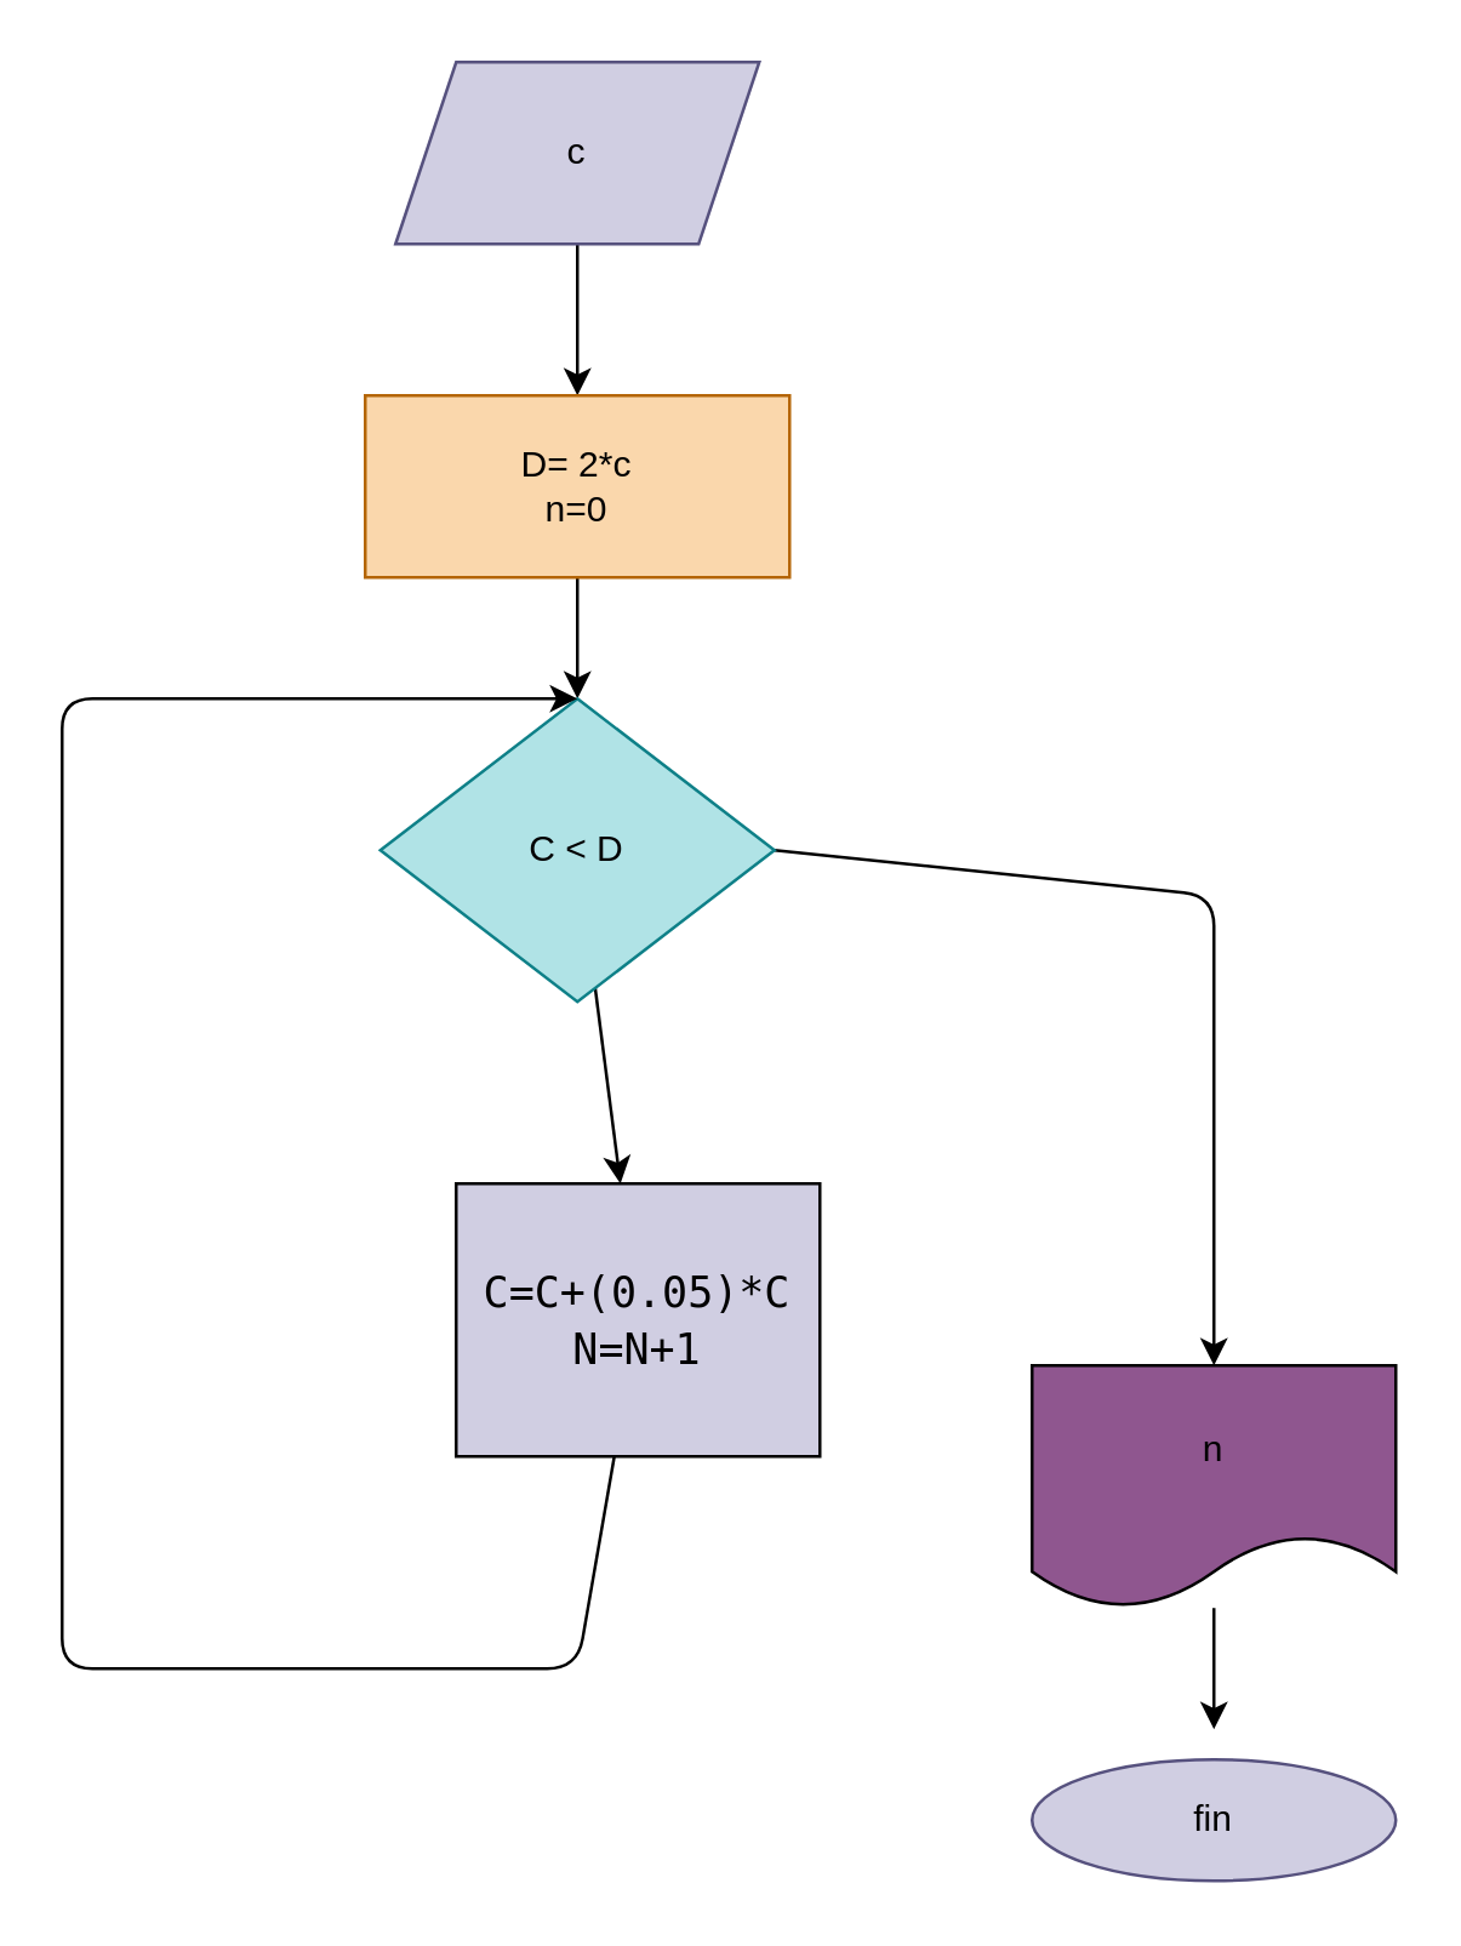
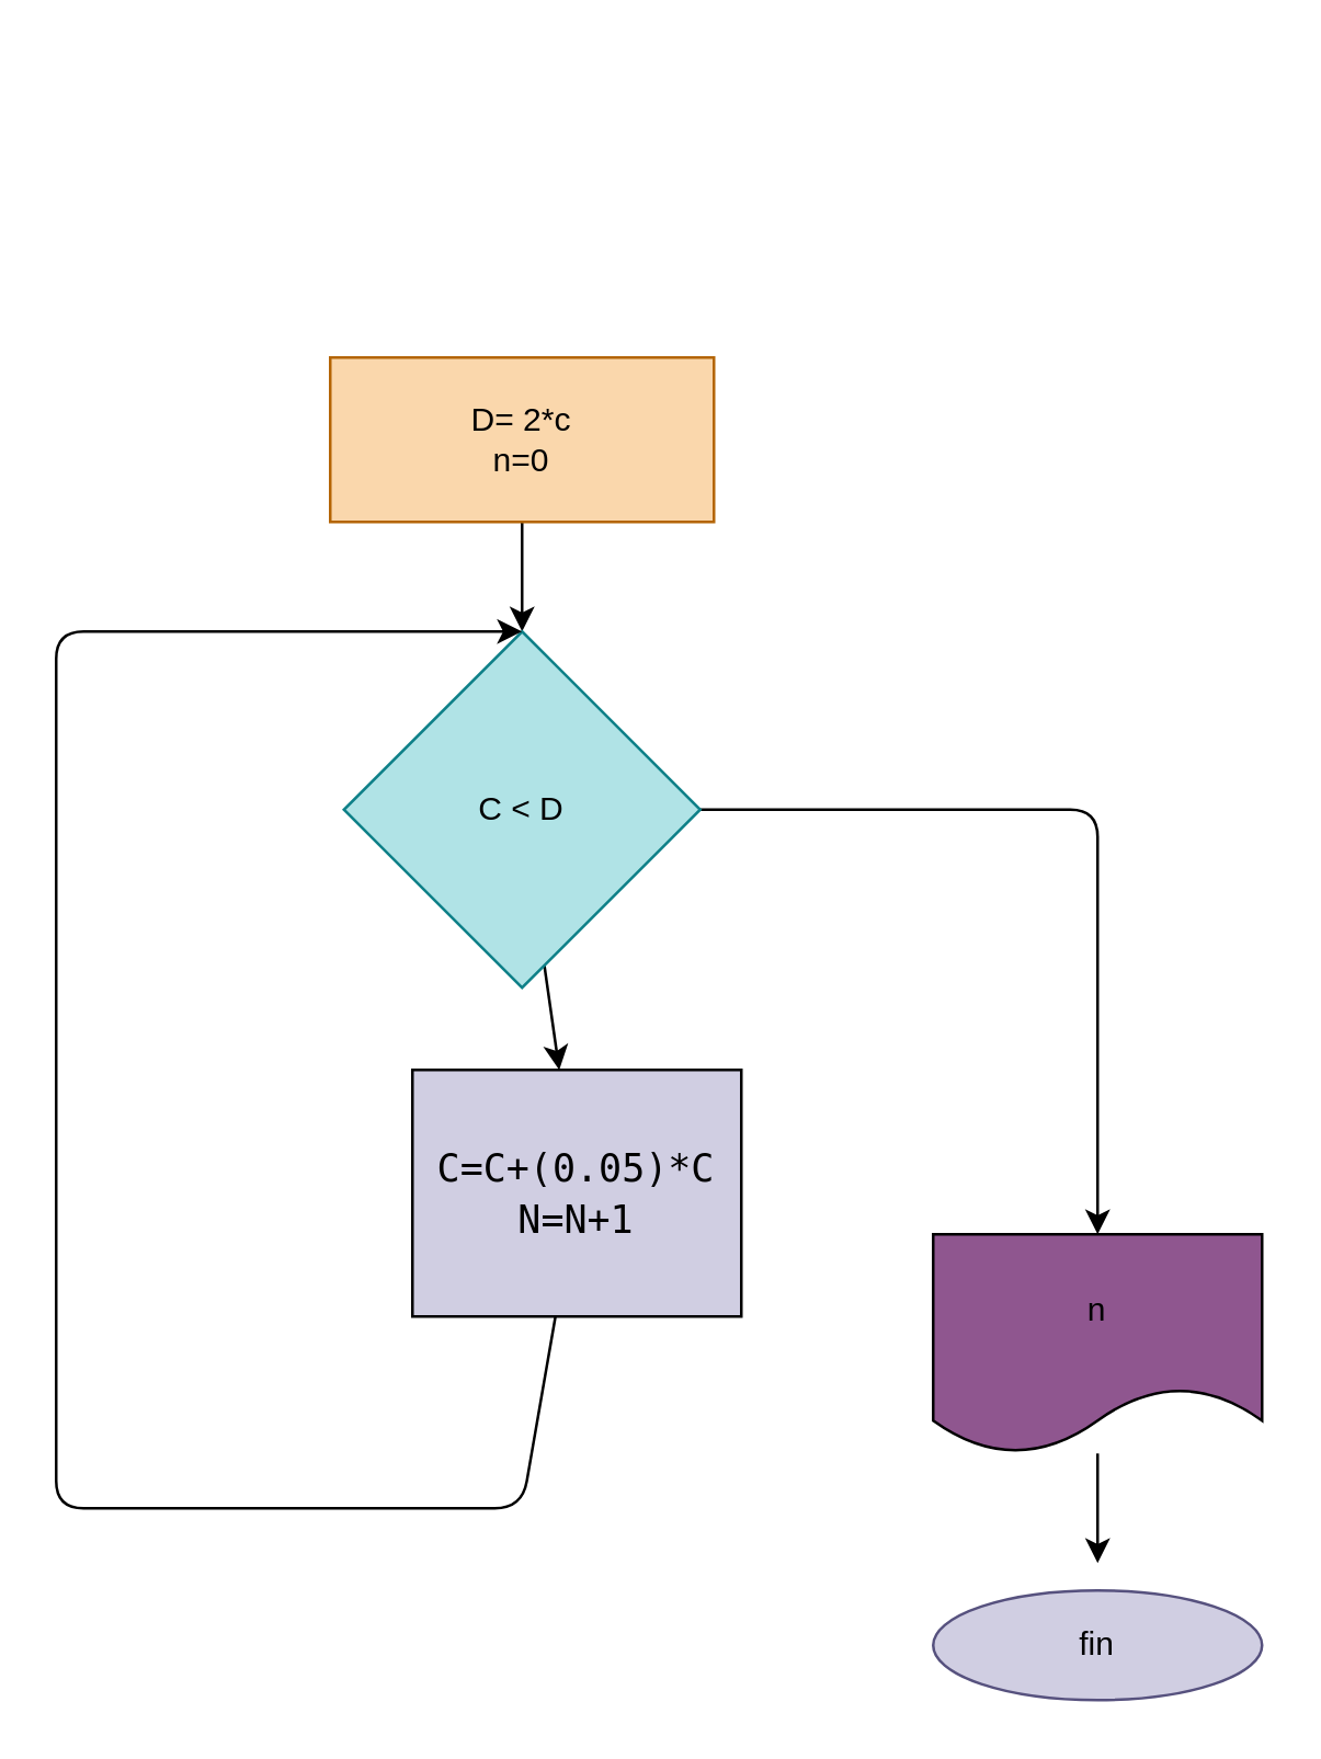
  <mxCell id="0" />
  <mxCell id="1" parent="0" />
- <mxCell id="2" value="" style="edgeStyle=none;html=1;" parent="1" source="3" target="5" edge="1"><mxGeometry relative="1" as="geometry" /></mxCell>
- <mxCell id="3" value="&lt;font color=&quot;#000000&quot;&gt;c&lt;/font&gt;" style="shape=parallelogram;perimeter=parallelogramPerimeter;whiteSpace=wrap;html=1;fixedSize=1;fillColor=#d0cee2;strokeColor=#56517e;" parent="1" vertex="1"><mxGeometry x="130" y="20" width="120" height="60" as="geometry" /></mxCell>
  <mxCell id="4" value="" style="edgeStyle=none;html=1;" parent="1" source="5" target="8" edge="1"><mxGeometry relative="1" as="geometry" /></mxCell>
  <mxCell id="5" value="&lt;font color=&quot;#000000&quot;&gt;D= 2*c&lt;br&gt;n=0&lt;/font&gt;" style="whiteSpace=wrap;html=1;fillColor=#fad7ac;strokeColor=#b46504;" parent="1" vertex="1"><mxGeometry x="120" y="130" width="140" height="60" as="geometry" /></mxCell>
  <mxCell id="6" value="" style="edgeStyle=none;html=1;" parent="1" source="8" target="10" edge="1"><mxGeometry relative="1" as="geometry" /></mxCell>
  <mxCell id="7" style="edgeStyle=none;html=1;exitX=1;exitY=0.5;exitDx=0;exitDy=0;" parent="1" source="8" edge="1"><mxGeometry relative="1" as="geometry"><mxPoint x="400" y="450" as="targetPoint" /><Array as="points"><mxPoint x="400" y="295" /></Array></mxGeometry></mxCell>
- <mxCell id="8" value="&lt;font color=&quot;#000000&quot;&gt;C &amp;lt; D&lt;/font&gt;" style="rhombus;whiteSpace=wrap;html=1;fillColor=#b0e3e6;strokeColor=#0e8088;" parent="1" vertex="1"><mxGeometry x="125" y="230" width="130" height="100" as="geometry" /></mxCell>
+ <mxCell id="8" value="&lt;font color=&quot;#000000&quot;&gt;C &amp;lt; D&lt;/font&gt;" style="rhombus;whiteSpace=wrap;html=1;fillColor=#b0e3e6;strokeColor=#0e8088;" parent="1" vertex="1"><mxGeometry x="125" y="230" width="130" height="130" as="geometry" /></mxCell>
  <mxCell id="9" style="edgeStyle=none;html=1;entryX=0.5;entryY=0;entryDx=0;entryDy=0;" parent="1" source="10" target="8" edge="1"><mxGeometry relative="1" as="geometry"><mxPoint x="20" y="210" as="targetPoint" /><Array as="points"><mxPoint x="190" y="550" /><mxPoint x="20" y="550" /><mxPoint x="20" y="230" /></Array></mxGeometry></mxCell>
  <mxCell id="10" value="&lt;div style=&quot;font-family: &amp;#34;droid sans mono&amp;#34; , &amp;#34;monospace&amp;#34; , monospace ; font-weight: normal ; font-size: 14px ; line-height: 19px&quot;&gt;&lt;div&gt;&lt;font color=&quot;#000000&quot;&gt;C=C+(0.05)*C&lt;/font&gt;&lt;/div&gt;&lt;div&gt;    &lt;font color=&quot;#000000&quot;&gt;N=N+1&lt;/font&gt;&lt;/div&gt;&lt;/div&gt;" style="whiteSpace=wrap;html=1;fillColor=#d0cee2;strokeColor=#000000;" parent="1" vertex="1"><mxGeometry x="150" y="390" width="120" height="90" as="geometry" /></mxCell>
  <mxCell id="11" style="edgeStyle=none;html=1;" parent="1" source="12" edge="1"><mxGeometry relative="1" as="geometry"><mxPoint x="400" y="570" as="targetPoint" /></mxGeometry></mxCell>
  <mxCell id="12" value="&lt;font color=&quot;#000000&quot;&gt;n&lt;/font&gt;" style="shape=document;whiteSpace=wrap;html=1;boundedLbl=1;fillColor=#8F568F;" parent="1" vertex="1"><mxGeometry x="340" y="450" width="120" height="80" as="geometry" /></mxCell>
  <mxCell id="13" value="&lt;font color=&quot;#000000&quot;&gt;fin&lt;/font&gt;" style="ellipse;whiteSpace=wrap;html=1;fillColor=#d0cee2;strokeColor=#56517e;" parent="1" vertex="1"><mxGeometry x="340" y="580" width="120" height="40" as="geometry" /></mxCell>
